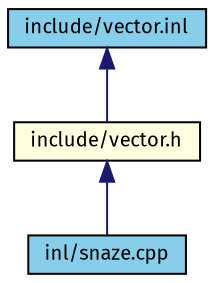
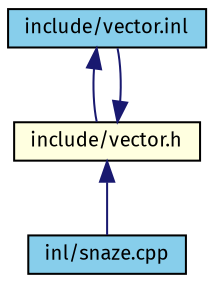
  digraph {
    fontname="Fira Sans"
    node [color=black fillcolor=skyblue fontname="Fira Sans" fontsize=10 shape=record style=filled]
    edge [color=midnightblue dir=back fontname="Fira Sans" fontsize=10 labelfontname=Helvetica labelfontsize=10 style=solid]
    n1 [fontcolor=black height=0.2 label="include/vector.inl" width=0.4]
    n2 [fillcolor=lightyellow height=0.2 label="include/vector.h" width=0.4]
    n3 [height=0.2 label="inl/snaze.cpp" width=0.4]
    n1 -> n2
+   n2 -> n1
    n2 -> n3
  }
